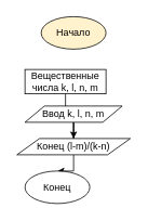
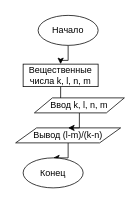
  <mxCell id="0" />
  <mxCell id="1" parent="0" />
- <mxCell id="3" value="Начало" style="ellipse;whiteSpace=wrap;html=1;fillColor=#fff2cc;" vertex="1" parent="1"><mxGeometry x="50" y="20" width="80" height="40" as="geometry" /></mxCell>
+ <mxCell id="2" style="edgeStyle=orthogonalEdgeStyle;rounded=0;orthogonalLoop=1;jettySize=auto;html=1;entryX=0.5;entryY=0;entryDx=0;entryDy=0;" edge="1" parent="1" source="3" target="8"><mxGeometry relative="1" as="geometry" /></mxCell>
+ <mxCell id="3" value="Начало" style="ellipse;whiteSpace=wrap;html=1;" vertex="1" parent="1"><mxGeometry x="50" y="20" width="80" height="40" as="geometry" /></mxCell>
  <mxCell id="4" style="edgeStyle=orthogonalEdgeStyle;rounded=0;orthogonalLoop=1;jettySize=auto;html=1;entryX=0.5;entryY=0;entryDx=0;entryDy=0;" edge="1" parent="1" source="5" target="6"><mxGeometry relative="1" as="geometry" /></mxCell>
- <mxCell id="5" value="Конец (l-m)/(k-n)" style="shape=parallelogram;perimeter=parallelogramPerimeter;whiteSpace=wrap;html=1;" vertex="1" parent="1"><mxGeometry x="20" y="170" width="140" height="20" as="geometry" /></mxCell>
+ <mxCell id="5" value="Вывод (l-m)/(k-n)" style="shape=parallelogram;perimeter=parallelogramPerimeter;whiteSpace=wrap;html=1;" vertex="1" parent="1"><mxGeometry x="20" y="170" width="140" height="20" as="geometry" /></mxCell>
  <mxCell id="6" value="Конец" style="ellipse;whiteSpace=wrap;html=1;" vertex="1" parent="1"><mxGeometry x="30" y="210" width="80" height="40" as="geometry" /></mxCell>
  <mxCell id="7" style="edgeStyle=orthogonalEdgeStyle;rounded=0;orthogonalLoop=1;jettySize=auto;html=1;" edge="1" parent="1" source="8" target="10"><mxGeometry relative="1" as="geometry" /></mxCell>
  <mxCell id="8" value="Вещественные числа&amp;nbsp;k, l, n, m" style="rounded=0;whiteSpace=wrap;html=1;" vertex="1" parent="1"><mxGeometry x="30" y="85" width="100" height="30" as="geometry" /></mxCell>
  <mxCell id="9" style="edgeStyle=orthogonalEdgeStyle;rounded=0;orthogonalLoop=1;jettySize=auto;html=1;entryX=0.5;entryY=0;entryDx=0;entryDy=0;" edge="1" parent="1" source="10" target="5"><mxGeometry relative="1" as="geometry" /></mxCell>
- <mxCell id="10" value="Ввод&amp;nbsp;k, l, n, m" style="shape=parallelogram;perimeter=parallelogramPerimeter;whiteSpace=wrap;html=1;" vertex="1" parent="1"><mxGeometry x="30" y="130" width="120" height="20" as="geometry" /></mxCell>
+ <mxCell id="10" value="Ввод&amp;nbsp;k, l, n, m" style="shape=parallelogram;perimeter=parallelogramPerimeter;whiteSpace=wrap;html=1;" vertex="1" parent="1"><mxGeometry x="45" y="130" width="120" height="20" as="geometry" /></mxCell>
